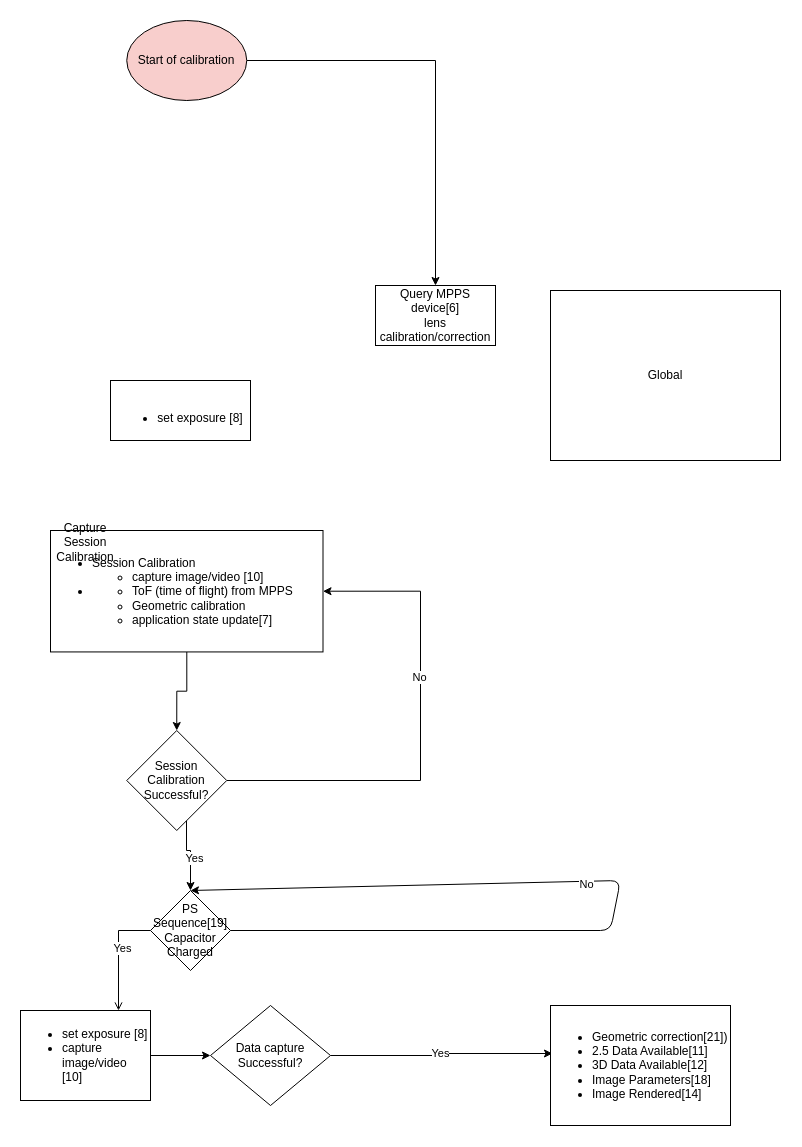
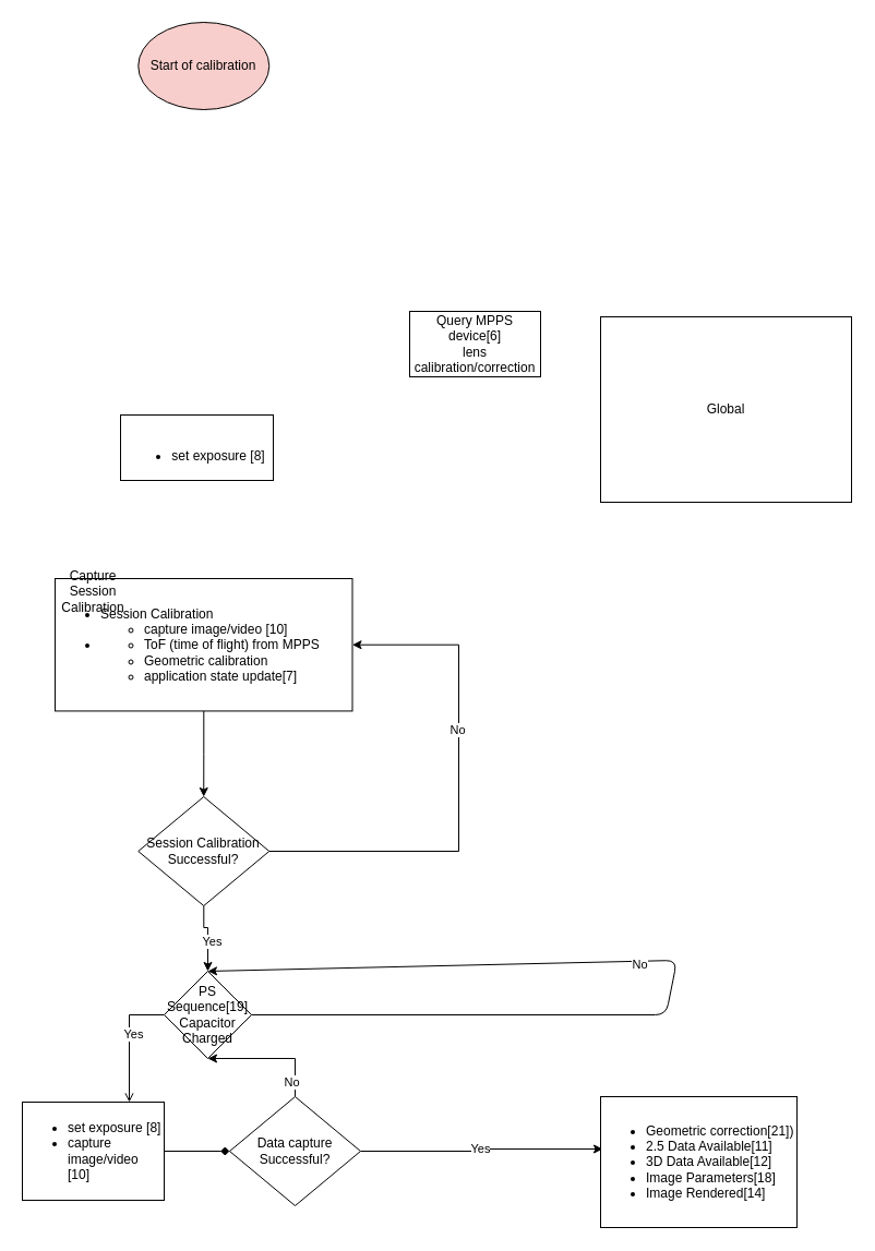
  <mxCell id="0" />
  <mxCell id="1" parent="0" />
  <mxCell id="2" parent="1" edge="1" target="7" source="9" style="edgeStyle=orthogonalEdgeStyle;rounded=0;orthogonalLoop=1;jettySize=auto;html=1;entryX=0.5;entryY=0;entryDx=0;entryDy=0;"><mxGeometry as="geometry" relative="1"><mxPoint as="targetPoint" y="930" x="140" /></mxGeometry></mxCell>
  <mxCell id="3" parent="1" edge="1" target="9" source="7" style="edgeStyle=orthogonalEdgeStyle;rounded=0;orthogonalLoop=1;jettySize=auto;html=1;entryX=1;entryY=0.5;entryDx=0;entryDy=0;exitX=1;exitY=0.5;exitDx=0;exitDy=0;"><mxGeometry as="geometry" relative="1"><Array as="points"><mxPoint y="780" x="420" /><mxPoint y="591" x="420" /></Array></mxGeometry></mxCell>
  <mxCell id="4" value="No" parent="3" style="edgeLabel;html=1;align=center;verticalAlign=middle;resizable=0;points=[];" connectable="0" vertex="1"><mxGeometry as="geometry" relative="1" y="2" x="0.237"><mxPoint as="offset" /></mxGeometry></mxCell>
  <mxCell id="5" parent="1" edge="1" target="24" source="7" style="edgeStyle=orthogonalEdgeStyle;rounded=0;orthogonalLoop=1;jettySize=auto;html=1;entryX=0.5;entryY=0;entryDx=0;entryDy=0;"><mxGeometry as="geometry" relative="1"><Array as="points"><mxPoint y="850" x="186" /><mxPoint y="850" x="190" /></Array><mxPoint as="targetPoint" y="890" x="410" /></mxGeometry></mxCell>
  <mxCell id="6" value="Yes" parent="5" style="edgeLabel;html=1;align=center;verticalAlign=middle;resizable=0;points=[];" connectable="0" vertex="1"><mxGeometry as="geometry" relative="1" y="3" x="0.117"><mxPoint as="offset" /></mxGeometry></mxCell>
- <mxCell id="7" value="Session Calibration Successful?" parent="1" style="rhombus;whiteSpace=wrap;html=1;" vertex="1"><mxGeometry x="126.25" y="730" as="geometry" height="100" width="100" /></mxCell>
+ <mxCell id="7" value="Session Calibration Successful?" parent="1" style="rhombus;whiteSpace=wrap;html=1;" vertex="1"><mxGeometry as="geometry" y="730" x="126.25" height="100" width="120" /></mxCell>
  <mxCell id="8" value="" parent="1" style="group" connectable="0" vertex="1"><mxGeometry as="geometry" y="530" x="50" height="170" width="272.5" /></mxCell>
  <mxCell id="9" value="&lt;ul&gt;&lt;li&gt;Session Calibration&lt;ul&gt;&lt;li&gt;capture image/video [10]&lt;/li&gt;&lt;/ul&gt;&lt;/li&gt;&lt;li&gt;&lt;ul&gt;&lt;li&gt;ToF (time of flight) from MPPS&lt;br&gt;&lt;/li&gt;&lt;li&gt;Geometric calibration&lt;/li&gt;&lt;li&gt;application state update[7]&lt;/li&gt;&lt;/ul&gt;&lt;/li&gt;&lt;/ul&gt;" parent="8" style="rounded=0;whiteSpace=wrap;html=1;align=left;" vertex="1"><mxGeometry as="geometry" height="121.429" width="272.5" /></mxCell>
  <mxCell id="10" value="Capture Session Calibration" parent="8" style="text;html=1;strokeColor=none;fillColor=none;align=center;verticalAlign=middle;whiteSpace=wrap;rounded=0;" vertex="1"><mxGeometry as="geometry" x="15.139" height="24.286" width="40.366" /></mxCell>
+ <mxCell id="11" parent="1" edge="1" target="24" source="14" style="edgeStyle=orthogonalEdgeStyle;rounded=0;orthogonalLoop=1;jettySize=auto;html=1;entryX=0.5;entryY=1;entryDx=0;entryDy=0;exitX=0.5;exitY=0;exitDx=0;exitDy=0;"><mxGeometry as="geometry" relative="1"><Array as="points"><mxPoint y="970" x="270" /></Array><mxPoint as="targetPoint" y="670" x="560" /></mxGeometry></mxCell>
+ <mxCell id="12" value="No" parent="11" style="edgeLabel;html=1;align=center;verticalAlign=middle;resizable=0;points=[];" connectable="0" vertex="1"><mxGeometry as="geometry" relative="1" y="4" x="-0.752"><mxPoint as="offset" /></mxGeometry></mxCell>
  <mxCell id="13" value="Yes" parent="1" edge="1" target="15" source="14" style="edgeStyle=orthogonalEdgeStyle;rounded=0;orthogonalLoop=1;jettySize=auto;html=1;entryX=0.011;entryY=0.4;entryDx=0;entryDy=0;entryPerimeter=0;"><mxGeometry as="geometry" relative="1" /></mxCell>
  <mxCell id="14" value="Data capture Successful?" parent="1" style="rhombus;whiteSpace=wrap;html=1;" vertex="1"><mxGeometry as="geometry" y="1005" x="210" height="100" width="120" /></mxCell>
  <mxCell id="15" value="&lt;ul&gt;&lt;li&gt;Geometric correction[21])&lt;/li&gt;&lt;li&gt;2.5 Data Available[11]&lt;/li&gt;&lt;li&gt;3D Data Available[12]&lt;/li&gt;&lt;li&gt;Image Parameters[18]&lt;/li&gt;&lt;li&gt;Image Rendered[14]&lt;/li&gt;&lt;/ul&gt;" parent="1" style="rounded=0;whiteSpace=wrap;html=1;align=left;" vertex="1"><mxGeometry as="geometry" y="1005" x="550" height="120" width="180" /></mxCell>
- <mxCell id="16" parent="1" edge="1" target="14" source="17" style="edgeStyle=orthogonalEdgeStyle;rounded=0;orthogonalLoop=1;jettySize=auto;html=1;entryX=0;entryY=0.5;entryDx=0;entryDy=0;"><mxGeometry as="geometry" relative="1" /></mxCell>
+ <mxCell id="16" parent="1" edge="1" target="14" source="17" style="edgeStyle=orthogonalEdgeStyle;rounded=0;orthogonalLoop=1;jettySize=auto;html=1;entryX=0;entryY=0.5;entryDx=0;entryDy=0;endArrow=diamond;"><mxGeometry as="geometry" relative="1" /></mxCell>
  <mxCell id="17" value="&lt;ul&gt;&lt;li&gt;set exposure [8]&lt;/li&gt;&lt;li&gt;capture image/video [10]&lt;/li&gt;&lt;/ul&gt;" parent="1" style="rounded=0;whiteSpace=wrap;html=1;align=left;" vertex="1"><mxGeometry as="geometry" y="1010" x="20" height="90" width="130" /></mxCell>
  <mxCell id="18" parent="1" edge="1" target="17" source="24" style="edgeStyle=orthogonalEdgeStyle;rounded=0;orthogonalLoop=1;jettySize=auto;html=1;exitX=0;exitY=0.5;exitDx=0;exitDy=0;endArrow=open;"><mxGeometry as="geometry" relative="1"><Array as="points"><mxPoint y="930" x="118" /></Array><mxPoint as="sourcePoint" y="610" x="560" /></mxGeometry></mxCell>
  <mxCell id="19" value="Yes" parent="18" style="edgeLabel;html=1;align=center;verticalAlign=middle;resizable=0;points=[];" connectable="0" vertex="1"><mxGeometry as="geometry" relative="1" y="3" x="-0.124"><mxPoint as="offset" /></mxGeometry></mxCell>
- <mxCell id="20" parent="1" edge="1" target="22" source="21" style="edgeStyle=orthogonalEdgeStyle;rounded=0;orthogonalLoop=1;jettySize=auto;html=1;entryX=0.5;entryY=0;entryDx=0;entryDy=0;"><mxGeometry as="geometry" relative="1" /></mxCell>
  <mxCell id="21" value="Start of calibration" parent="1" style="ellipse;whiteSpace=wrap;html=1;fillColor=#f8cecc;" vertex="1"><mxGeometry as="geometry" y="20" x="126.25" height="80" width="120" /></mxCell>
  <mxCell id="22" value="Query MPPS device[6]&lt;br&gt;lens calibration/correction" parent="1" style="rounded=0;whiteSpace=wrap;html=1;" vertex="1"><mxGeometry x="375" y="285" as="geometry" height="60" width="120" /></mxCell>
  <mxCell id="23" value="Global" parent="1" style="rounded=0;whiteSpace=wrap;html=1;" vertex="1"><mxGeometry x="550" y="290" as="geometry" height="170" width="230" /></mxCell>
  <mxCell id="24" value="&lt;span style=&quot;font: 400 12px / 14.4px &amp;#34;helvetica&amp;#34; ; text-align: center ; color: rgb(0 , 0 , 0) ; text-transform: none ; text-indent: 0px ; letter-spacing: normal ; text-decoration: none ; word-spacing: 0px ; display: inline ; word-wrap: normal ; float: none ; background-color: transparent&quot;&gt;PS Sequence[19]&lt;/span&gt;&lt;br style=&quot;background: none ; margin: 0px ; padding: 0px ; border: 0px rgb(0 , 0 , 0) ; text-align: center ; color: rgb(0 , 0 , 0) ; text-transform: none ; text-indent: 0px ; letter-spacing: normal ; overflow: visible ; font-family: &amp;#34;helvetica&amp;#34; ; font-size: 12px ; font-style: normal ; font-variant: normal ; font-weight: 400 ; text-decoration: none ; word-spacing: 0px ; display: inline ; position: static ; word-wrap: normal ; min-width: 0px&quot;&gt;&lt;span style=&quot;font: 400 12px / 14.4px &amp;#34;helvetica&amp;#34; ; text-align: center ; color: rgb(0 , 0 , 0) ; text-transform: none ; text-indent: 0px ; letter-spacing: normal ; text-decoration: none ; word-spacing: 0px ; display: inline ; word-wrap: normal ; float: none ; background-color: transparent&quot;&gt;Capacitor Charged&lt;/span&gt;" parent="1" style="rhombus;whiteSpace=wrap;html=1;" vertex="1"><mxGeometry as="geometry" y="890" x="150" height="80" width="80" /></mxCell>
  <mxCell id="25" value="" parent="1" edge="1" target="24" source="24" style="endArrow=classic;html=1;exitX=1;exitY=0.5;exitDx=0;exitDy=0;entryX=0.5;entryY=0;entryDx=0;entryDy=0;"><mxGeometry as="geometry" relative="1" height="50" width="50"><mxPoint as="sourcePoint" y="580" x="570" /><mxPoint as="targetPoint" y="530" x="620" /><Array as="points"><mxPoint y="930" x="610" /><mxPoint y="880" x="620" /></Array></mxGeometry></mxCell>
  <mxCell id="26" value="No" parent="25" style="edgeLabel;html=1;align=center;verticalAlign=middle;resizable=0;points=[];" connectable="0" vertex="1"><mxGeometry as="geometry" relative="1" y="3" x="0.083"><mxPoint as="offset" /></mxGeometry></mxCell>
  <mxCell id="27" value="&lt;br style=&quot;background: none ; margin: 0px ; padding: 0px ; border: 0px rgb(0 , 0 , 0) ; text-align: left ; color: rgb(0 , 0 , 0) ; text-transform: none ; text-indent: 0px ; letter-spacing: normal ; overflow: visible ; font-family: &amp;#34;helvetica&amp;#34; ; font-size: 12px ; font-style: normal ; font-variant: normal ; font-weight: 400 ; text-decoration: none ; word-spacing: 0px ; display: inline ; position: static ; word-wrap: normal ; min-width: 0px&quot;&gt;&lt;ul style=&quot;background: none ; margin: 0px ; padding: 0px 0px 0px 40px ; border: 0px rgb(0 , 0 , 0) ; text-align: left ; color: rgb(0 , 0 , 0) ; text-transform: none ; text-indent: 0px ; letter-spacing: normal ; overflow: visible ; font-family: &amp;#34;helvetica&amp;#34; ; font-size: 12px ; font-style: normal ; font-variant: normal ; font-weight: 400 ; text-decoration: none ; word-spacing: 0px ; display: block ; position: static ; word-wrap: normal ; min-width: 0px&quot;&gt;&lt;li style=&quot;background-attachment: scroll ; background-color: transparent ; background-image: none ; background-repeat: repeat ; background-size: auto ; border-bottom-color: rgb(0 , 0 , 0) ; border-bottom-style: none ; border-bottom-width: 0px ; border-left-color: rgb(0 , 0 , 0) ; border-left-style: none ; border-left-width: 0px ; border-right-color: rgb(0 , 0 , 0) ; border-right-style: none ; border-right-width: 0px ; border-top-color: rgb(0 , 0 , 0) ; border-top-style: none ; border-top-width: 0px ; display: list-item ; margin-bottom: 0px ; margin-left: 0px ; margin-right: 0px ; margin-top: 0px ; min-width: 0px ; overflow: visible ; padding-bottom: 0px ; padding-left: 0px ; padding-right: 0px ; padding-top: 0px ; position: static ; word-wrap: normal&quot;&gt;set exposure [8]&lt;/li&gt;&lt;/ul&gt;" parent="1" style="rounded=0;whiteSpace=wrap;html=1;" vertex="1"><mxGeometry as="geometry" y="380" x="110" height="60" width="140" /></mxCell>
